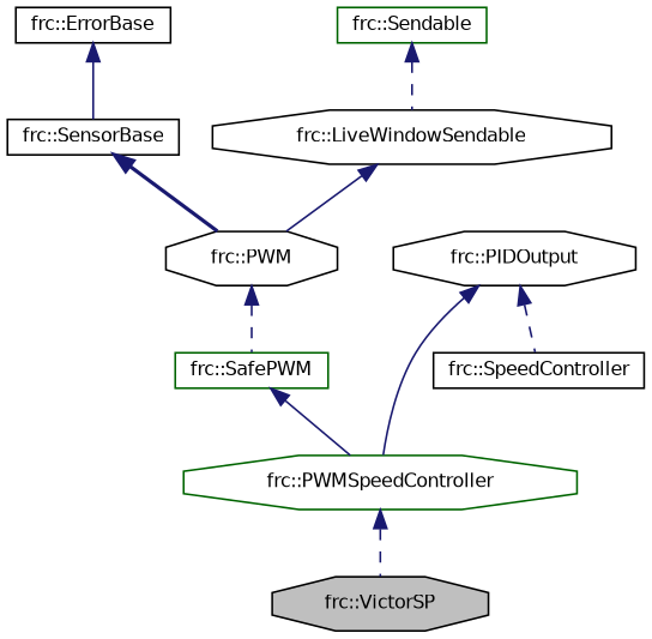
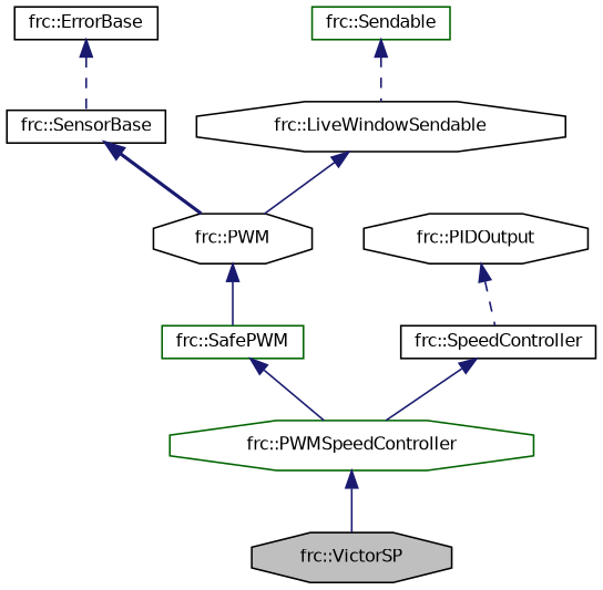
  digraph {
    node [color=black fillcolor=white fontname=Helvetica fontsize=10 shape=octagon style=filled]
    edge [color=midnightblue dir=back fontname=Helvetica fontsize=10 labelfontname=Helvetica labelfontsize=10 style=dashed]
    n1 [fillcolor=grey75 fontcolor=black height=0.2 label="frc::VictorSP" width=0.4]
    n2 [color=darkgreen height=0.2 label="frc::PWMSpeedController" width=0.4]
    n3 [color=darkgreen height=0.2 label="frc::SafePWM" shape=box width=0.4]
    n4 [height=0.2 label="frc::PWM" width=0.4]
    n5 [height=0.2 label="frc::SensorBase" shape=box width=0.4]
    n6 [height=0.2 label="frc::ErrorBase" shape=box width=0.4]
    n7 [height=0.2 label="frc::LiveWindowSendable" width=0.4]
    n8 [color=darkgreen height=0.2 label="frc::Sendable" shape=box width=0.4]
    n9 [height=0.2 label="frc::SpeedController" shape=box width=0.4]
    n10 [height=0.2 label="frc::PIDOutput" width=0.4]
-   n2 -> n1
+   n2 -> n1 [style=solid]
    n3 -> n2 [style=solid]
-   n4 -> n3
+   n4 -> n3 [style=solid]
    n5 -> n4 [style=bold]
-   n6 -> n5 [style=solid]
+   n6 -> n5
    n7 -> n4 [style=solid]
    n8 -> n7
-   n10 -> n2 [style=solid]
+   n9 -> n2 [style=solid]
    n10 -> n9
  }
